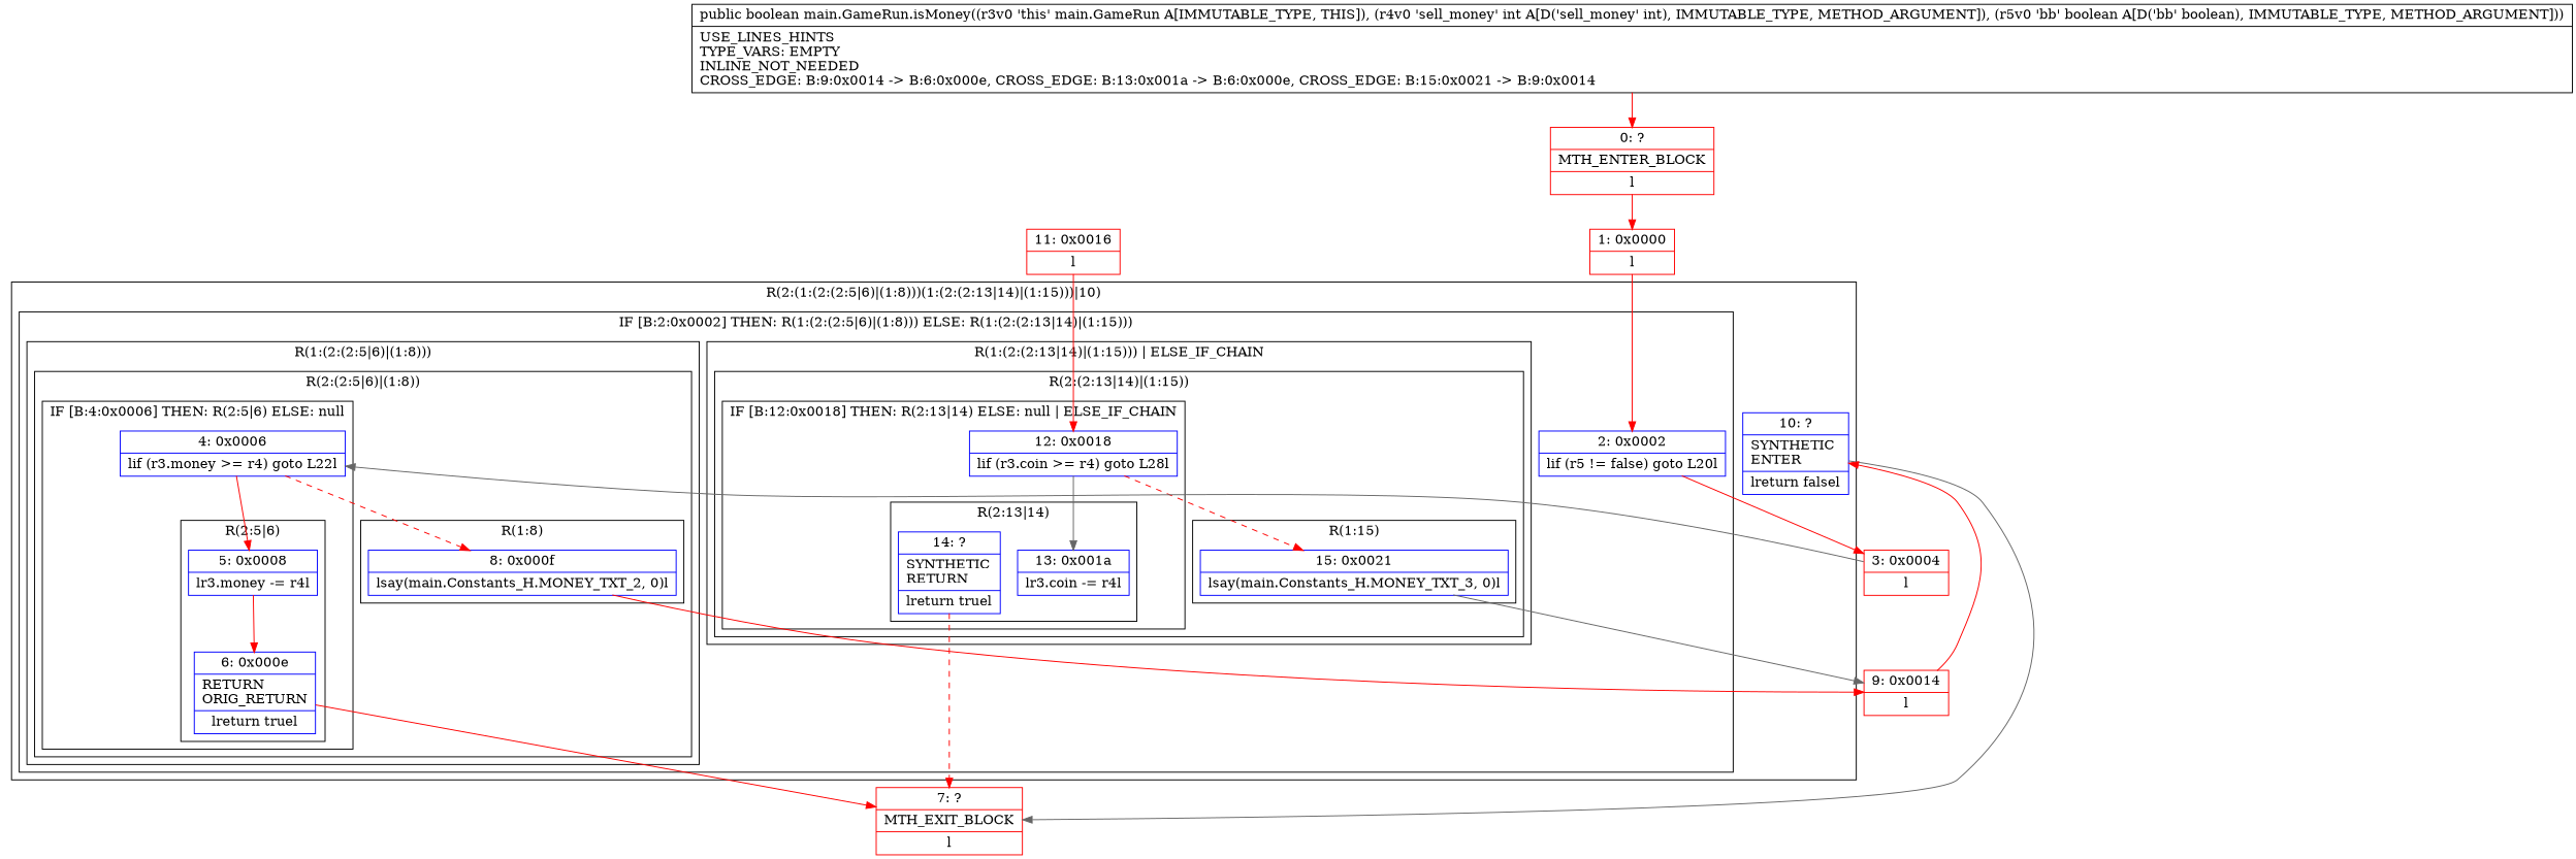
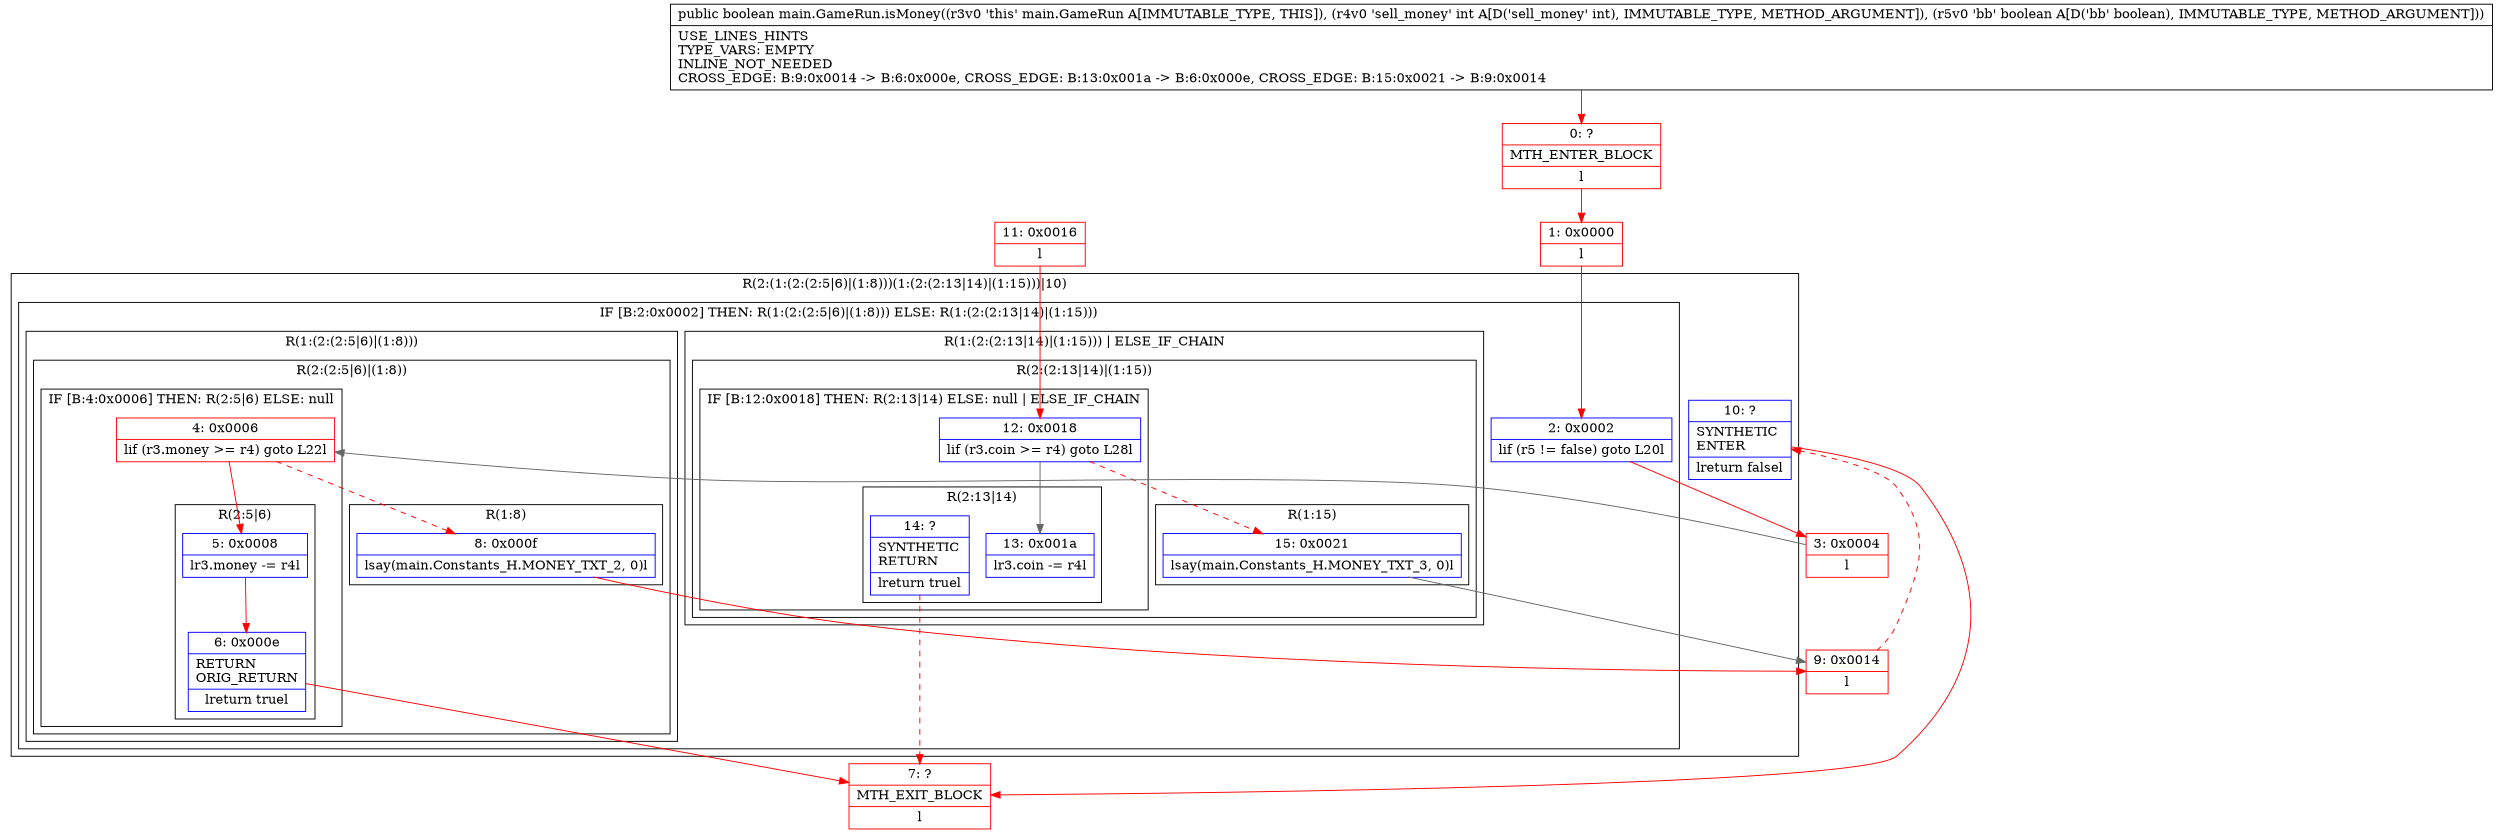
  digraph {
    node [color=blue shape=record]
    edge [color=red]
    n1 [label="{5\:\ 0x0008|lr3.money \-= r4l}"]
    n2 [label="{6\:\ 0x000e|RETURN\lORIG_RETURN\l|lreturn truel}"]
-   n3 [label="{4\:\ 0x0006|lif (r3.money \>= r4) goto L22l}"]
+   n3 [color=red label="{4\:\ 0x0006|lif (r3.money \>= r4) goto L22l}"]
    n4 [label="{8\:\ 0x000f|lsay(main.Constants_H.MONEY_TXT_2, 0)l}"]
    n5 [label="{13\:\ 0x001a|lr3.coin \-= r4l}"]
    n6 [label="{14\:\ ?|SYNTHETIC\lRETURN\l|lreturn truel}"]
    n7 [label="{12\:\ 0x0018|lif (r3.coin \>= r4) goto L28l}"]
    n8 [label="{15\:\ 0x0021|lsay(main.Constants_H.MONEY_TXT_3, 0)l}"]
    n9 [label="{2\:\ 0x0002|lif (r5 != false) goto L20l}"]
    n10 [label="{10\:\ ?|SYNTHETIC\lENTER\l|lreturn falsel}"]
    n11 [color=red label="{7\:\ ?|MTH_EXIT_BLOCK\l|l}"]
    n12 [color=red label="{9\:\ 0x0014|l}"]
    n13 [color=red label="{3\:\ 0x0004|l}"]
    n14 [color=red label="{11\:\ 0x0016|l}"]
    n15 [color=red label="{0\:\ ?|MTH_ENTER_BLOCK\l|l}"]
    n16 [color=red label="{1\:\ 0x0000|l}"]
    n17 [label="{public boolean main.GameRun.isMoney((r3v0 'this' main.GameRun A[IMMUTABLE_TYPE, THIS]), (r4v0 'sell_money' int A[D('sell_money' int), IMMUTABLE_TYPE, METHOD_ARGUMENT]), (r5v0 'bb' boolean A[D('bb' boolean), IMMUTABLE_TYPE, METHOD_ARGUMENT]))  | USE_LINES_HINTS\lTYPE_VARS: EMPTY\lINLINE_NOT_NEEDED\lCROSS_EDGE: B:9:0x0014 \-\> B:6:0x000e, CROSS_EDGE: B:13:0x001a \-\> B:6:0x000e, CROSS_EDGE: B:15:0x0021 \-\> B:9:0x0014\l}" color=""]
    subgraph cluster_1 {
      label="R(2:(1:(2:(2:5|6)|(1:8)))(1:(2:(2:13|14)|(1:15)))|10)"
      n10
      subgraph cluster_2 {
        label="IF [B:2:0x0002] THEN: R(1:(2:(2:5|6)|(1:8))) ELSE: R(1:(2:(2:13|14)|(1:15)))"
        n9
        subgraph cluster_3 {
          label="R(1:(2:(2:5|6)|(1:8)))"
          subgraph cluster_4 {
            label="R(2:(2:5|6)|(1:8))"
            subgraph cluster_5 {
              label="IF [B:4:0x0006] THEN: R(2:5|6) ELSE: null"
              n3
              subgraph cluster_6 {
                label="R(2:5|6)"
                n1
                n2
              }
            }
            subgraph cluster_7 {
              label="R(1:8)"
              n4
            }
          }
        }
        subgraph cluster_8 {
          label="R(1:(2:(2:13|14)|(1:15))) | ELSE_IF_CHAIN\l"
          subgraph cluster_9 {
            label="R(2:(2:13|14)|(1:15))"
            subgraph cluster_10 {
              label="IF [B:12:0x0018] THEN: R(2:13|14) ELSE: null | ELSE_IF_CHAIN\l"
              n7
              subgraph cluster_11 {
                label="R(2:13|14)"
                n5
                n6
              }
            }
            subgraph cluster_12 {
              label="R(1:15)"
              n8
            }
          }
        }
      }
    }
    n1 -> n2
    n2 -> n11
    n3 -> n1
    n3 -> n4 [style=dashed]
    n4 -> n12
    n6 -> n11 [style=dashed]
    n7 -> n5 [color=gray40]
    n7 -> n8 [style=dashed]
    n8 -> n12 [color=gray40]
    n9 -> n13
-   n10 -> n11 [color=gray40]
-   n12 -> n10
+   n10 -> n11
+   n12 -> n10 [style=dashed]
    n13 -> n3 [color=gray40]
    n14 -> n7
    n15 -> n16
    n16 -> n9
    n17 -> n15
  }
